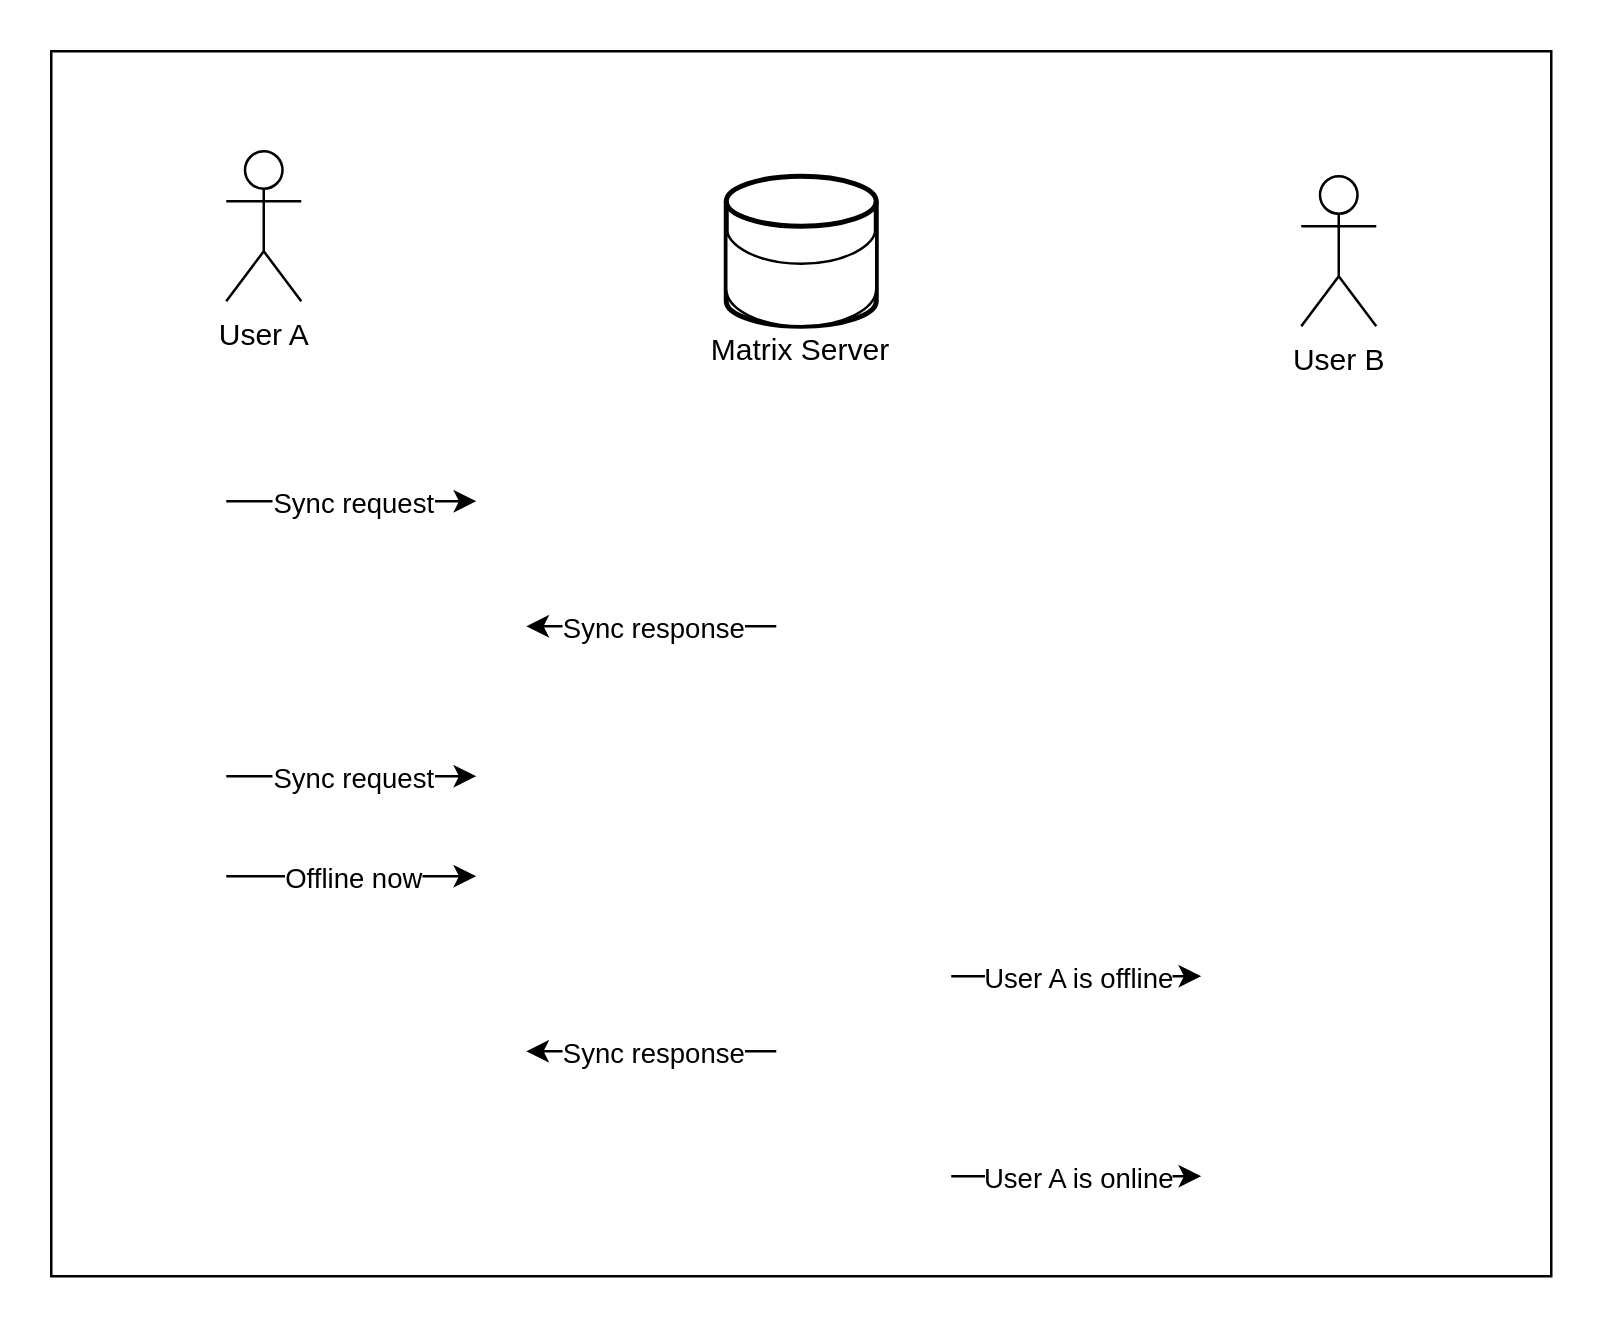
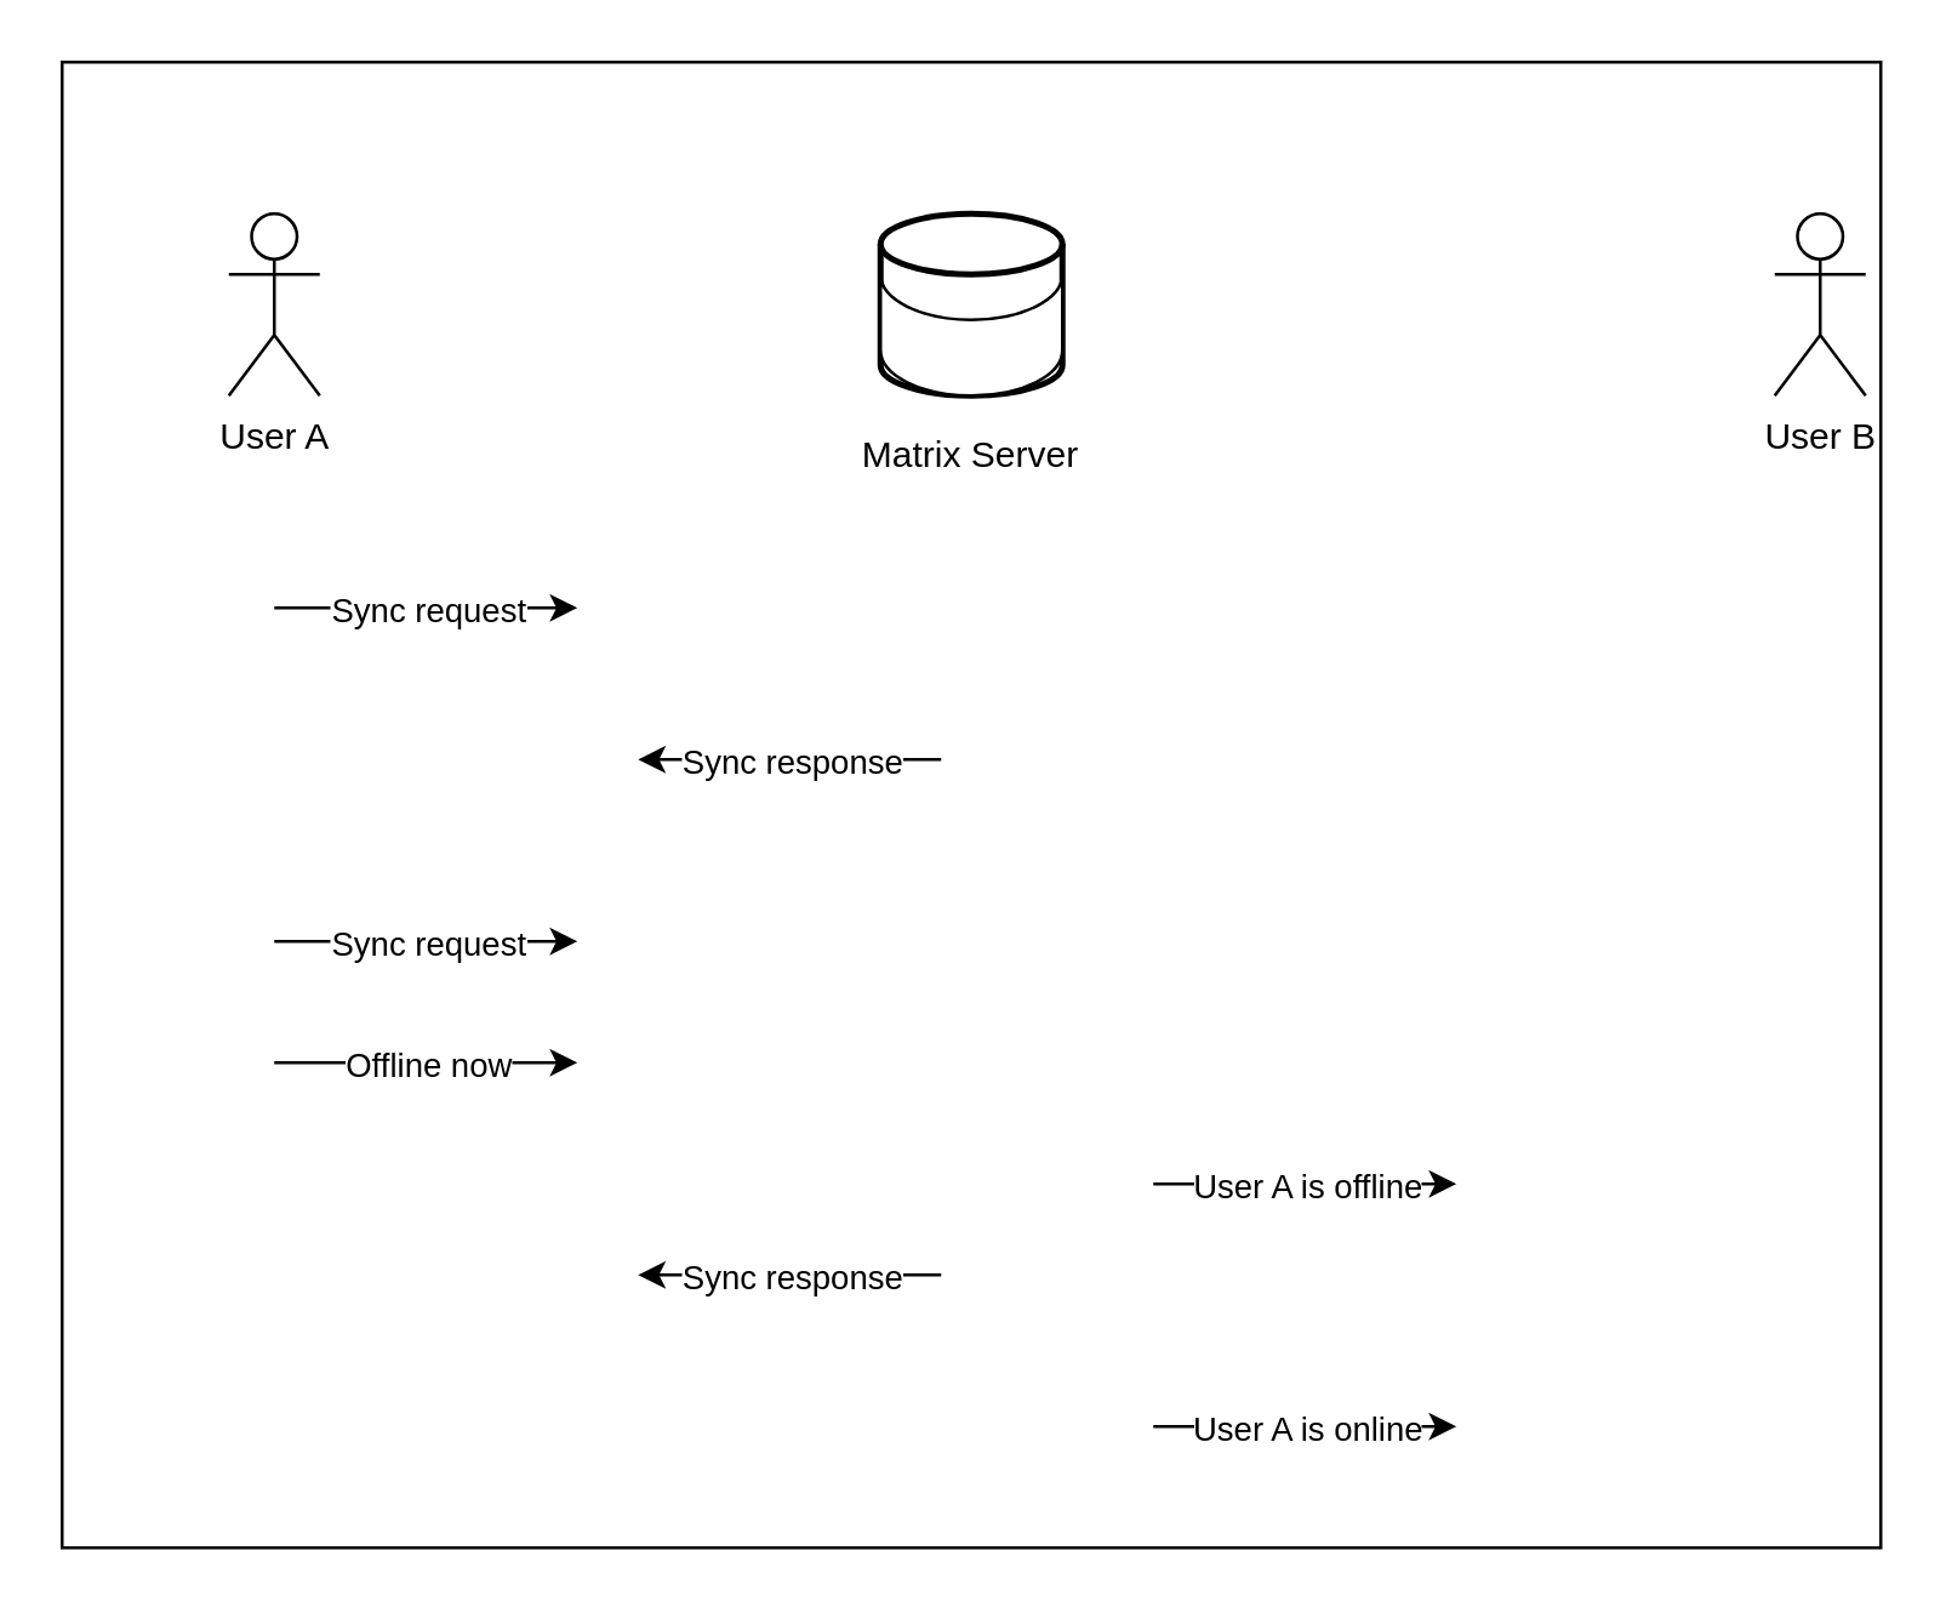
  <mxCell id="0" />
  <mxCell id="1" parent="0" />
  <mxCell id="2" value="" style="rounded=0;whiteSpace=wrap;html=1;" vertex="1" parent="1"><mxGeometry x="20" y="20" width="600" height="490" as="geometry" /></mxCell>
- <mxCell id="3" value="User A" style="shape=umlActor;verticalLabelPosition=bottom;verticalAlign=top;html=1;outlineConnect=0;" vertex="1" parent="1"><mxGeometry x="90" y="60" width="30" height="60" as="geometry" /></mxCell>
- <mxCell id="4" value="User B" style="shape=umlActor;verticalLabelPosition=bottom;verticalAlign=top;html=1;outlineConnect=0;" vertex="1" parent="1"><mxGeometry x="520" y="70" width="30" height="60" as="geometry" /></mxCell>
+ <mxCell id="3" value="User A" style="shape=umlActor;verticalLabelPosition=bottom;verticalAlign=top;html=1;outlineConnect=0;" vertex="1" parent="1"><mxGeometry x="75" y="70" width="30" height="60" as="geometry" /></mxCell>
+ <mxCell id="4" value="User B" style="shape=umlActor;verticalLabelPosition=bottom;verticalAlign=top;html=1;outlineConnect=0;" vertex="1" parent="1"><mxGeometry x="585" y="70" width="30" height="60" as="geometry" /></mxCell>
  <mxCell id="5" value="" style="strokeWidth=2;html=1;shape=mxgraph.flowchart.database;whiteSpace=wrap;" vertex="1" parent="1"><mxGeometry x="290" y="70" width="60" height="60" as="geometry" /></mxCell>
  <mxCell id="6" value="" style="shape=cylinder3;whiteSpace=wrap;html=1;boundedLbl=1;backgroundOutline=1;size=15;lid=0;" vertex="1" parent="1"><mxGeometry x="290" y="90" width="60" height="40" as="geometry" /></mxCell>
  <mxCell id="7" value="" style="endArrow=classic;html=1;" edge="1" parent="1"><mxGeometry relative="1" as="geometry"><mxPoint x="90" y="200" as="sourcePoint" /><mxPoint x="190" y="200" as="targetPoint" /></mxGeometry></mxCell>
  <mxCell id="8" value="Sync request" style="edgeLabel;resizable=0;html=1;align=center;verticalAlign=middle;" connectable="0" vertex="1" parent="7"><mxGeometry relative="1" as="geometry" /></mxCell>
  <mxCell id="9" value="" style="endArrow=classic;html=1;" edge="1" parent="1"><mxGeometry relative="1" as="geometry"><mxPoint x="310" y="250" as="sourcePoint" /><mxPoint x="210" y="250" as="targetPoint" /></mxGeometry></mxCell>
  <mxCell id="10" value="Sync response" style="edgeLabel;resizable=0;html=1;align=center;verticalAlign=middle;" connectable="0" vertex="1" parent="9"><mxGeometry relative="1" as="geometry" /></mxCell>
  <mxCell id="11" value="" style="endArrow=classic;html=1;" edge="1" parent="1"><mxGeometry relative="1" as="geometry"><mxPoint x="90" y="310" as="sourcePoint" /><mxPoint x="190" y="310" as="targetPoint" /></mxGeometry></mxCell>
  <mxCell id="12" value="Sync request" style="edgeLabel;resizable=0;html=1;align=center;verticalAlign=middle;" connectable="0" vertex="1" parent="11"><mxGeometry relative="1" as="geometry" /></mxCell>
  <mxCell id="13" value="" style="endArrow=classic;html=1;" edge="1" parent="1"><mxGeometry relative="1" as="geometry"><mxPoint x="90" y="350" as="sourcePoint" /><mxPoint x="190" y="350" as="targetPoint" /></mxGeometry></mxCell>
  <mxCell id="14" value="Offline now" style="edgeLabel;resizable=0;html=1;align=center;verticalAlign=middle;" connectable="0" vertex="1" parent="13"><mxGeometry relative="1" as="geometry" /></mxCell>
  <mxCell id="15" value="" style="endArrow=classic;html=1;" edge="1" parent="1"><mxGeometry relative="1" as="geometry"><mxPoint x="310" y="420" as="sourcePoint" /><mxPoint x="210" y="420" as="targetPoint" /></mxGeometry></mxCell>
  <mxCell id="16" value="Sync response" style="edgeLabel;resizable=0;html=1;align=center;verticalAlign=middle;" connectable="0" vertex="1" parent="15"><mxGeometry relative="1" as="geometry" /></mxCell>
  <mxCell id="17" value="" style="endArrow=classic;html=1;" edge="1" parent="1"><mxGeometry relative="1" as="geometry"><mxPoint x="380" y="390" as="sourcePoint" /><mxPoint x="480" y="390" as="targetPoint" /></mxGeometry></mxCell>
  <mxCell id="18" value="User A is offline" style="edgeLabel;resizable=0;html=1;align=center;verticalAlign=middle;" connectable="0" vertex="1" parent="17"><mxGeometry relative="1" as="geometry" /></mxCell>
  <mxCell id="19" value="" style="endArrow=classic;html=1;" edge="1" parent="1"><mxGeometry relative="1" as="geometry"><mxPoint x="380" y="470" as="sourcePoint" /><mxPoint x="480" y="470" as="targetPoint" /></mxGeometry></mxCell>
  <mxCell id="20" value="User A is online" style="edgeLabel;resizable=0;html=1;align=center;verticalAlign=middle;" connectable="0" vertex="1" parent="19"><mxGeometry relative="1" as="geometry" /></mxCell>
- <mxCell id="21" value="Matrix Server" style="text;html=1;strokeColor=none;fillColor=none;align=center;verticalAlign=middle;whiteSpace=wrap;rounded=0;" vertex="1" parent="1"><mxGeometry x="280" y="130" width="80" height="20" as="geometry" /></mxCell>
+ <mxCell id="21" value="Matrix Server" style="text;html=1;strokeColor=none;fillColor=none;align=center;verticalAlign=middle;whiteSpace=wrap;rounded=0;" vertex="1" parent="1"><mxGeometry x="280" y="140" width="80" height="20" as="geometry" /></mxCell>
